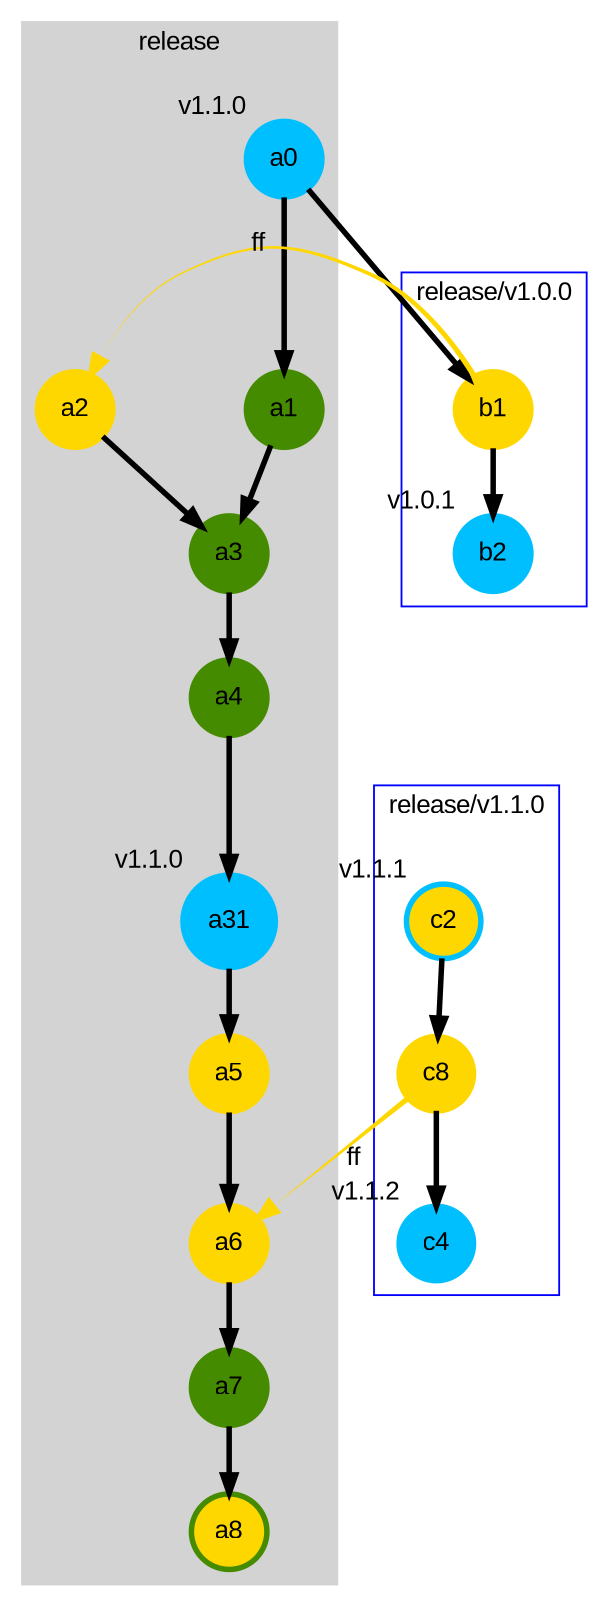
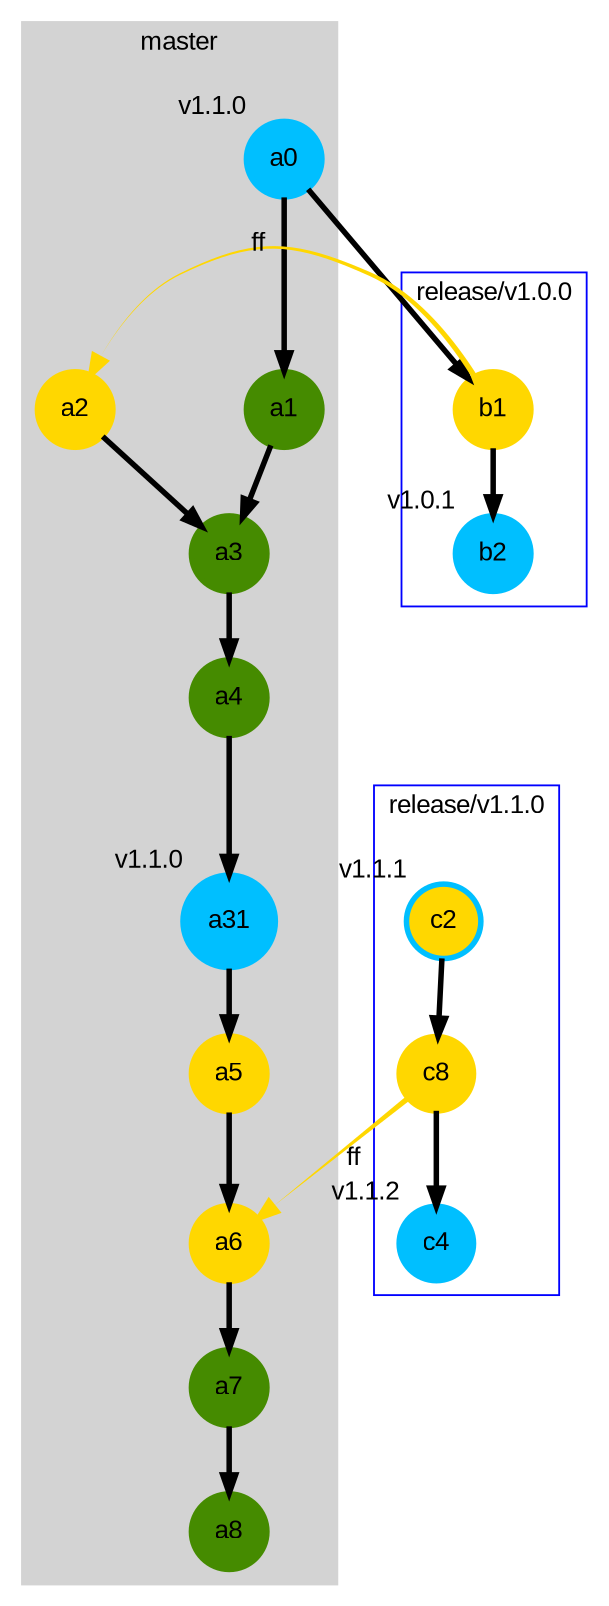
  digraph {
    fontname="Monaco,Arial,sans-serif"
    nodesep=1
    ranksep=0.5
    node [color=deepskyblue fontname="Monaco,Arial,sans-serif" penwidth=3 shape=circle style=filled]
    edge [fontname="Monaco,Arial,sans-serif" penwidth=3 weight=100]
    a0 [xlabel="v1.1.0"]
    a1 [color=chartreuse4]
    a2 [color=gold]
    a3 [color=chartreuse4]
    a4 [color=chartreuse4]
    a31 [xlabel="v1.1.0"]
    a5 [color=gold]
    a6 [color=gold]
    a7 [color=chartreuse4]
-   a8 [color=chartreuse4 fillcolor=gold]
+   a8 [color=chartreuse4]
    b1 [color=gold]
    b2 [xlabel="v1.0.1"]
    c2 [fillcolor=gold xlabel="v1.1.1"]
    n14 [color=gold label=c8]
    c4 [xlabel="v1.1.2"]
    subgraph cluster_1 {
      color=lightgrey
-     label=release
+     label=master
      style=filled
      a0
      a1
      a2
      a3
      a4
      a31
      a5
      a6
      a7
      a8
    }
    subgraph cluster_2 {
      color=blue
      label="release/v1.0.0"
      b1
      b2
    }
    subgraph cluster_3 {
      color=blue
      label="release/v1.1.0"
      c2
      n14
      c4
    }
    a0 -> a1
    a0 -> b1
    a1 -> a3
    a2 -> a3
    a3 -> a4
    a4 -> a31
    a31 -> a5
    a5 -> a6
    a6 -> a7
    a7 -> a8
    b1 -> a2 [color=gold label=ff style=tapered weight=2.0]
    b1 -> b2 [weight=1.0]
    c2 -> n14 [weight=1.0]
    n14 -> a6 [color=gold label=ff style=tapered weight=2.0]
    n14 -> c4 [weight=1.0]
  }
